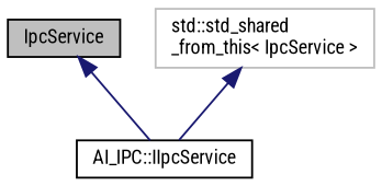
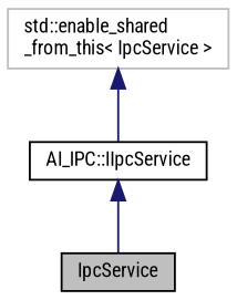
  digraph {
    fontname="Roboto Condensed"
    node [color=black fillcolor=white fontname="Roboto Condensed" fontsize=10 shape=record style=filled]
    edge [color=midnightblue dir=back fontname="Roboto Condensed" fontsize=10 labelfontname=Helvetica labelfontsize=10 style=solid]
    n1 [fillcolor=grey75 fontcolor=black height=0.2 label=IpcService width=0.4]
    n2 [height=0.2 label="AI_IPC::IIpcService" width=0.4]
-   n3 [color=grey75 height=0.2 label="std::std_shared\l_from_this\< IpcService \>" width=0.4]
-   n1 -> n2
+   n3 [color=grey75 height=0.2 label="std::enable_shared\l_from_this\< IpcService \>" width=0.4]
+   n2 -> n1
    n3 -> n2
  }
